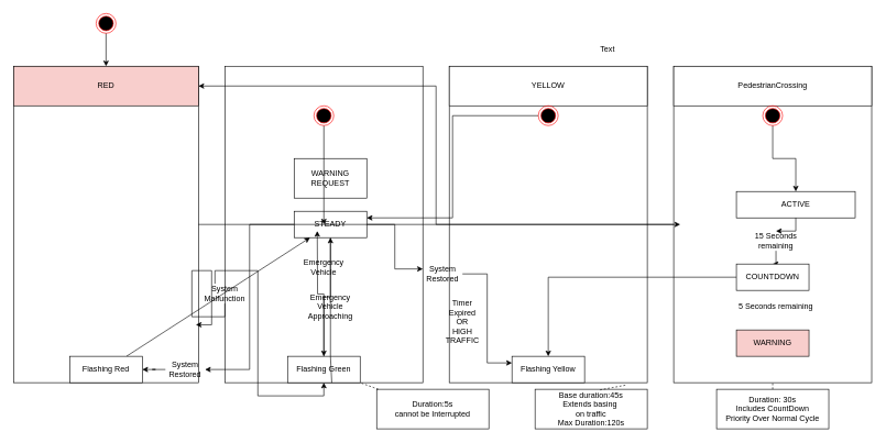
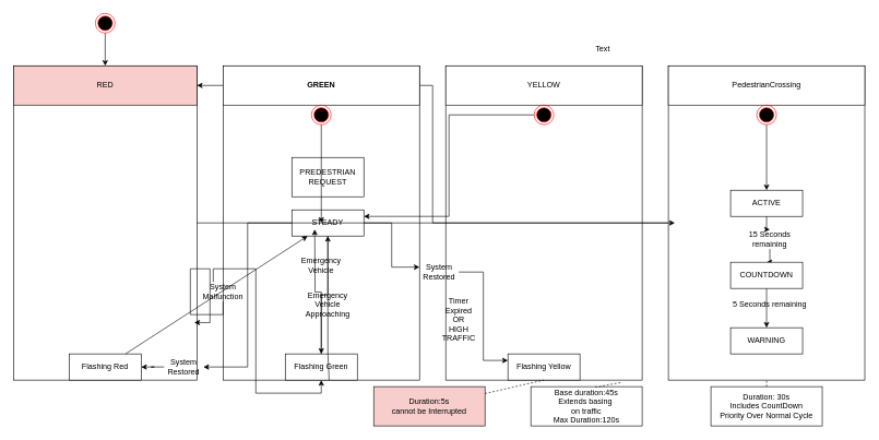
  <mxCell id="0" />
  <mxCell id="1" parent="0" />
  <mxCell id="2" value="" style="rounded=0;whiteSpace=wrap;html=1;" vertex="1" parent="1"><mxGeometry x="20" y="100" width="280" height="480" as="geometry" /></mxCell>
  <mxCell id="3" value="RED" style="rounded=0;whiteSpace=wrap;html=1;fillColor=#f8cecc;" vertex="1" parent="1"><mxGeometry x="20" y="100" width="280" height="60" as="geometry" /></mxCell>
  <mxCell id="4" style="edgeStyle=orthogonalEdgeStyle;rounded=0;orthogonalLoop=1;jettySize=auto;html=1;entryX=0.5;entryY=0;entryDx=0;entryDy=0;" edge="1" parent="1" source="5" target="2"><mxGeometry relative="1" as="geometry" /></mxCell>
  <mxCell id="5" value="" style="ellipse;html=1;shape=endState;fillColor=#000000;strokeColor=#ff0000;" vertex="1" parent="1"><mxGeometry x="145" y="20" width="30" height="30" as="geometry" /></mxCell>
  <mxCell id="6" value="" style="rounded=0;whiteSpace=wrap;html=1;" vertex="1" parent="1"><mxGeometry x="340" y="100" width="300" height="480" as="geometry" /></mxCell>
  <mxCell id="7" value="" style="rounded=0;whiteSpace=wrap;html=1;" vertex="1" parent="1"><mxGeometry x="680" y="100" width="300" height="480" as="geometry" /></mxCell>
  <mxCell id="8" style="edgeStyle=orthogonalEdgeStyle;rounded=0;orthogonalLoop=1;jettySize=auto;html=1;" edge="1" parent="1" source="9" target="3"><mxGeometry relative="1" as="geometry" /></mxCell>
  <mxCell id="9" value="" style="rounded=0;whiteSpace=wrap;html=1;" vertex="1" parent="1"><mxGeometry x="1020" y="100" width="300" height="480" as="geometry" /></mxCell>
+ <mxCell id="10" value="GREEN" style="rounded=0;whiteSpace=wrap;html=1;fontStyle=1" vertex="1" parent="1"><mxGeometry x="340" y="100" width="300" height="60" as="geometry" /></mxCell>
  <mxCell id="11" value="YELLOW" style="rounded=0;whiteSpace=wrap;html=1;" vertex="1" parent="1"><mxGeometry x="680" y="100" width="300" height="60" as="geometry" /></mxCell>
  <mxCell id="12" value="PedestrianCrossing" style="rounded=0;whiteSpace=wrap;html=1;" vertex="1" parent="1"><mxGeometry x="1020" y="100" width="300" height="60" as="geometry" /></mxCell>
  <mxCell id="13" style="edgeStyle=orthogonalEdgeStyle;rounded=0;orthogonalLoop=1;jettySize=auto;html=1;entryX=0.5;entryY=0;entryDx=0;entryDy=0;" edge="1" parent="1" source="16" target="21"><mxGeometry relative="1" as="geometry" /></mxCell>
  <mxCell id="14" style="edgeStyle=orthogonalEdgeStyle;rounded=0;orthogonalLoop=1;jettySize=auto;html=1;entryX=1;entryY=0.5;entryDx=0;entryDy=0;" edge="1" parent="1" source="43" target="19"><mxGeometry relative="1" as="geometry" /></mxCell>
  <mxCell id="15" style="edgeStyle=orthogonalEdgeStyle;rounded=0;orthogonalLoop=1;jettySize=auto;html=1;entryX=0;entryY=0.25;entryDx=0;entryDy=0;" edge="1" parent="1" source="46" target="44"><mxGeometry relative="1" as="geometry" /></mxCell>
  <mxCell id="16" value="STEADY" style="rounded=0;whiteSpace=wrap;html=1;" vertex="1" parent="1"><mxGeometry x="445" y="320" width="110" height="40" as="geometry" /></mxCell>
- <mxCell id="17" value="WARNING&lt;div&gt;REQUEST&lt;/div&gt;" style="rounded=0;whiteSpace=wrap;html=1;" vertex="1" parent="1"><mxGeometry x="445" y="240" width="110" height="60" as="geometry" /></mxCell>
+ <mxCell id="17" value="PREDESTRIAN&lt;div&gt;REQUEST&lt;/div&gt;" style="rounded=0;whiteSpace=wrap;html=1;" vertex="1" parent="1"><mxGeometry x="445" y="240" width="110" height="60" as="geometry" /></mxCell>
  <mxCell id="18" style="rounded=0;orthogonalLoop=1;jettySize=auto;html=1;" edge="1" parent="1" source="19" target="16"><mxGeometry relative="1" as="geometry" /></mxCell>
  <mxCell id="19" value="Flashing Red" style="html=1;whiteSpace=wrap;" vertex="1" parent="1"><mxGeometry x="105" y="540" width="110" height="40" as="geometry" /></mxCell>
  <mxCell id="20" style="edgeStyle=orthogonalEdgeStyle;rounded=0;orthogonalLoop=1;jettySize=auto;html=1;" edge="1" parent="1" source="21"><mxGeometry relative="1" as="geometry"><mxPoint x="480" y="350" as="targetPoint" /></mxGeometry></mxCell>
  <mxCell id="21" value="Flashing Green" style="html=1;whiteSpace=wrap;" vertex="1" parent="1"><mxGeometry x="435" y="540" width="110" height="40" as="geometry" /></mxCell>
  <mxCell id="22" style="edgeStyle=orthogonalEdgeStyle;rounded=0;orthogonalLoop=1;jettySize=auto;html=1;" edge="1" parent="1" source="36" target="25"><mxGeometry relative="1" as="geometry" /></mxCell>
- <mxCell id="23" value="ACTIVE" style="html=1;whiteSpace=wrap;" vertex="1" parent="1"><mxGeometry x="1115" y="290" width="180" height="40" as="geometry" /></mxCell>
- <mxCell id="24" style="edgeStyle=orthogonalEdgeStyle;rounded=0;orthogonalLoop=1;jettySize=auto;html=1;" edge="1" parent="1" source="25" target="44"><mxGeometry relative="1" as="geometry" /></mxCell>
+ <mxCell id="23" value="ACTIVE" style="html=1;whiteSpace=wrap;" vertex="1" parent="1"><mxGeometry x="1115" y="290" width="110" height="40" as="geometry" /></mxCell>
+ <mxCell id="24" style="edgeStyle=orthogonalEdgeStyle;rounded=0;orthogonalLoop=1;jettySize=auto;html=1;" edge="1" parent="1" source="25" target="26"><mxGeometry relative="1" as="geometry" /></mxCell>
  <mxCell id="25" value="COUNTDOWN" style="html=1;whiteSpace=wrap;" vertex="1" parent="1"><mxGeometry x="1115" y="400" width="110" height="40" as="geometry" /></mxCell>
- <mxCell id="26" value="WARNING" style="html=1;whiteSpace=wrap;fillColor=#f8cecc;" vertex="1" parent="1"><mxGeometry x="1115" y="500" width="110" height="40" as="geometry" /></mxCell>
+ <mxCell id="26" value="WARNING" style="html=1;whiteSpace=wrap;" vertex="1" parent="1"><mxGeometry x="1115" y="500" width="110" height="40" as="geometry" /></mxCell>
  <mxCell id="27" style="edgeStyle=orthogonalEdgeStyle;rounded=0;orthogonalLoop=1;jettySize=auto;html=1;entryX=0.5;entryY=0;entryDx=0;entryDy=0;" edge="1" parent="1" source="28" target="23"><mxGeometry relative="1" as="geometry" /></mxCell>
  <mxCell id="28" value="" style="ellipse;html=1;shape=endState;fillColor=#000000;strokeColor=#ff0000;" vertex="1" parent="1"><mxGeometry x="1155" y="160" width="30" height="30" as="geometry" /></mxCell>
  <mxCell id="29" style="edgeStyle=orthogonalEdgeStyle;rounded=0;orthogonalLoop=1;jettySize=auto;html=1;entryX=1;entryY=0.25;entryDx=0;entryDy=0;" edge="1" parent="1" source="30" target="16"><mxGeometry relative="1" as="geometry" /></mxCell>
  <mxCell id="30" value="" style="ellipse;html=1;shape=endState;fillColor=#000000;strokeColor=#ff0000;" vertex="1" parent="1"><mxGeometry x="815" y="160" width="30" height="30" as="geometry" /></mxCell>
  <mxCell id="31" style="edgeStyle=orthogonalEdgeStyle;rounded=0;orthogonalLoop=1;jettySize=auto;html=1;" edge="1" parent="1" source="32"><mxGeometry relative="1" as="geometry"><mxPoint x="490" y="340" as="targetPoint" /></mxGeometry></mxCell>
  <mxCell id="32" value="" style="ellipse;html=1;shape=endState;fillColor=#000000;strokeColor=#ff0000;" vertex="1" parent="1"><mxGeometry x="475" y="160" width="30" height="30" as="geometry" /></mxCell>
  <mxCell id="33" value="Text" style="text;html=1;align=center;verticalAlign=middle;whiteSpace=wrap;rounded=0;" vertex="1" parent="1"><mxGeometry x="890" y="60" width="60" height="30" as="geometry" /></mxCell>
  <mxCell id="34" value="5 Seconds remaining" style="text;html=1;align=center;verticalAlign=middle;whiteSpace=wrap;rounded=0;" vertex="1" parent="1"><mxGeometry x="1115" y="450" width="120" height="30" as="geometry" /></mxCell>
  <mxCell id="35" value="" style="edgeStyle=orthogonalEdgeStyle;rounded=0;orthogonalLoop=1;jettySize=auto;html=1;" edge="1" parent="1" source="23" target="36"><mxGeometry relative="1" as="geometry"><mxPoint x="1170" y="330" as="sourcePoint" /><mxPoint x="1170" y="400" as="targetPoint" /></mxGeometry></mxCell>
  <mxCell id="36" value="15 Seconds remaining" style="text;html=1;align=center;verticalAlign=middle;whiteSpace=wrap;rounded=0;" vertex="1" parent="1"><mxGeometry x="1115" y="350" width="120" height="30" as="geometry" /></mxCell>
  <mxCell id="37" style="edgeStyle=orthogonalEdgeStyle;rounded=0;orthogonalLoop=1;jettySize=auto;html=1;entryX=0.033;entryY=0.5;entryDx=0;entryDy=0;entryPerimeter=0;" edge="1" parent="1" source="2" target="9"><mxGeometry relative="1" as="geometry" /></mxCell>
  <mxCell id="38" value="Emergency Vehicle" style="text;html=1;align=center;verticalAlign=middle;whiteSpace=wrap;rounded=0;" vertex="1" parent="1"><mxGeometry x="460" y="390" width="60" height="30" as="geometry" /></mxCell>
  <mxCell id="39" style="edgeStyle=orthogonalEdgeStyle;rounded=0;orthogonalLoop=1;jettySize=auto;html=1;exitX=0.25;exitY=0;exitDx=0;exitDy=0;" edge="1" parent="1" source="40" target="6"><mxGeometry relative="1" as="geometry" /></mxCell>
  <mxCell id="40" value="System Malfunction" style="text;html=1;align=center;verticalAlign=middle;whiteSpace=wrap;rounded=0;" vertex="1" parent="1"><mxGeometry x="310" y="430" width="60" height="30" as="geometry" /></mxCell>
  <mxCell id="41" style="edgeStyle=orthogonalEdgeStyle;rounded=0;orthogonalLoop=1;jettySize=auto;html=1;exitX=0.5;exitY=1;exitDx=0;exitDy=0;entryX=0.986;entryY=0.817;entryDx=0;entryDy=0;entryPerimeter=0;" edge="1" parent="1" source="40" target="2"><mxGeometry relative="1" as="geometry" /></mxCell>
  <mxCell id="42" value="" style="edgeStyle=orthogonalEdgeStyle;rounded=0;orthogonalLoop=1;jettySize=auto;html=1;entryX=1;entryY=0.5;entryDx=0;entryDy=0;" edge="1" parent="1" source="16" target="43"><mxGeometry relative="1" as="geometry"><mxPoint x="445" y="340" as="sourcePoint" /><mxPoint x="215" y="560" as="targetPoint" /></mxGeometry></mxCell>
  <mxCell id="43" value="System Restored" style="text;html=1;align=center;verticalAlign=middle;whiteSpace=wrap;rounded=0;" vertex="1" parent="1"><mxGeometry x="250" y="545" width="60" height="30" as="geometry" /></mxCell>
  <mxCell id="44" value="Flashing Yellow" style="html=1;whiteSpace=wrap;" vertex="1" parent="1"><mxGeometry x="775" y="540" width="110" height="40" as="geometry" /></mxCell>
  <mxCell id="45" value="" style="edgeStyle=orthogonalEdgeStyle;rounded=0;orthogonalLoop=1;jettySize=auto;html=1;entryX=0;entryY=0.25;entryDx=0;entryDy=0;" edge="1" parent="1" source="16" target="46"><mxGeometry relative="1" as="geometry"><mxPoint x="555" y="340" as="sourcePoint" /><mxPoint x="775" y="550" as="targetPoint" /></mxGeometry></mxCell>
  <mxCell id="46" value="System Restored" style="text;html=1;align=center;verticalAlign=middle;whiteSpace=wrap;rounded=0;" vertex="1" parent="1"><mxGeometry x="640" y="400" width="60" height="30" as="geometry" /></mxCell>
- <mxCell id="47" value="Duration:5s&lt;div&gt;cannot be Interrupted&lt;/div&gt;" style="rounded=0;whiteSpace=wrap;html=1;" vertex="1" parent="1"><mxGeometry x="570" y="590" width="170" height="60" as="geometry" /></mxCell>
+ <mxCell id="47" value="Duration:5s&lt;div&gt;cannot be Interrupted&lt;/div&gt;" style="rounded=0;whiteSpace=wrap;html=1;fillColor=#f8cecc;" vertex="1" parent="1"><mxGeometry x="570" y="590" width="170" height="60" as="geometry" /></mxCell>
  <mxCell id="48" value="Base duration:45s&lt;div&gt;Extends basing&amp;nbsp;&lt;/div&gt;&lt;div&gt;on traffic&lt;/div&gt;&lt;div&gt;Max Duration:120s&lt;/div&gt;" style="rounded=0;whiteSpace=wrap;html=1;" vertex="1" parent="1"><mxGeometry x="810" y="590" width="170" height="60" as="geometry" /></mxCell>
  <mxCell id="49" value="" style="endArrow=none;dashed=1;html=1;rounded=0;entryX=0.567;entryY=0.022;entryDx=0;entryDy=0;entryPerimeter=0;exitX=0.889;exitY=1.008;exitDx=0;exitDy=0;exitPerimeter=0;" edge="1" parent="1" source="7" target="48"><mxGeometry width="50" height="50" relative="1" as="geometry"><mxPoint x="720" y="550" as="sourcePoint" /><mxPoint x="770" y="500" as="targetPoint" /></mxGeometry></mxCell>
  <mxCell id="50" value="Duration: 30s&lt;div&gt;Includes CountDown&lt;/div&gt;&lt;div&gt;Priority Over Normal Cycle&lt;/div&gt;" style="rounded=0;whiteSpace=wrap;html=1;" vertex="1" parent="1"><mxGeometry x="1085" y="590" width="170" height="60" as="geometry" /></mxCell>
  <mxCell id="51" value="" style="endArrow=none;dashed=1;html=1;rounded=0;exitX=0.5;exitY=0;exitDx=0;exitDy=0;entryX=0.5;entryY=1;entryDx=0;entryDy=0;" edge="1" parent="1" source="50" target="9"><mxGeometry width="50" height="50" relative="1" as="geometry"><mxPoint x="720" y="580" as="sourcePoint" /><mxPoint x="770" y="530" as="targetPoint" /></mxGeometry></mxCell>
- <mxCell id="52" value="" style="endArrow=none;dashed=1;html=1;rounded=0;" edge="1" parent="1" source="47" target="21"><mxGeometry width="50" height="50" relative="1" as="geometry"><mxPoint x="640" y="460" as="sourcePoint" /><mxPoint x="690" y="410" as="targetPoint" /></mxGeometry></mxCell>
+ <mxCell id="52" value="" style="endArrow=none;dashed=1;html=1;rounded=0;entryX=0.5;entryY=1;entryDx=0;entryDy=0;" edge="1" parent="1" source="47" target="44"><mxGeometry width="50" height="50" relative="1" as="geometry"><mxPoint x="640" y="460" as="sourcePoint" /><mxPoint x="690" y="410" as="targetPoint" /></mxGeometry></mxCell>
  <mxCell id="53" value="" style="endArrow=classic;html=1;rounded=0;" edge="1" parent="1" source="6" target="16"><mxGeometry width="50" height="50" relative="1" as="geometry"><mxPoint x="640" y="510" as="sourcePoint" /><mxPoint x="690" y="460" as="targetPoint" /><Array as="points"><mxPoint x="500" y="540" /></Array></mxGeometry></mxCell>
  <mxCell id="54" value="Emergency&lt;div&gt;Vehicle&lt;/div&gt;&lt;div&gt;Approaching&lt;/div&gt;" style="text;html=1;align=center;verticalAlign=middle;whiteSpace=wrap;rounded=0;" vertex="1" parent="1"><mxGeometry x="470" y="450" width="60" height="30" as="geometry" /></mxCell>
  <mxCell id="55" value="Timer&lt;div&gt;Expired&lt;/div&gt;&lt;div&gt;OR&lt;/div&gt;&lt;div&gt;HIGH TRAFFIC&lt;/div&gt;&lt;div&gt;&lt;br&gt;&lt;/div&gt;" style="text;html=1;align=center;verticalAlign=middle;whiteSpace=wrap;rounded=0;" vertex="1" parent="1"><mxGeometry x="670" y="480" width="60" height="30" as="geometry" /></mxCell>
